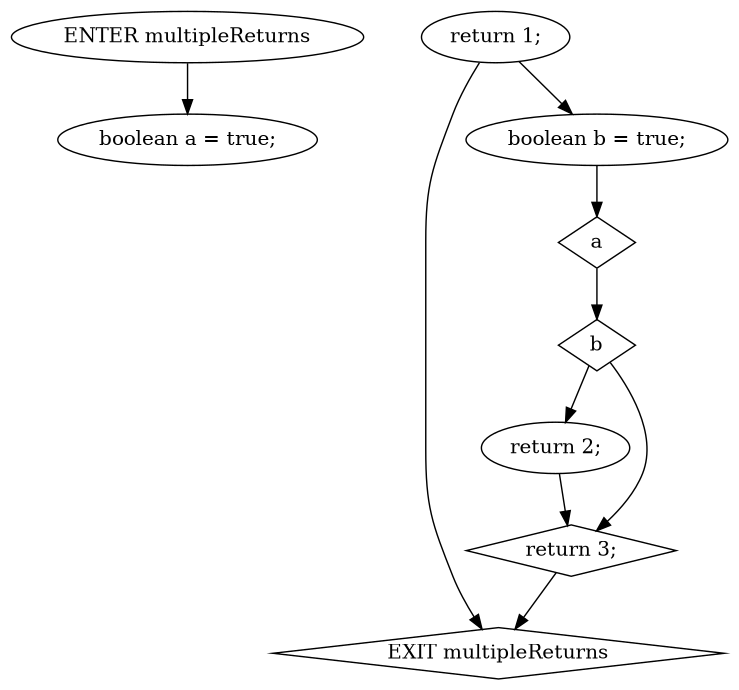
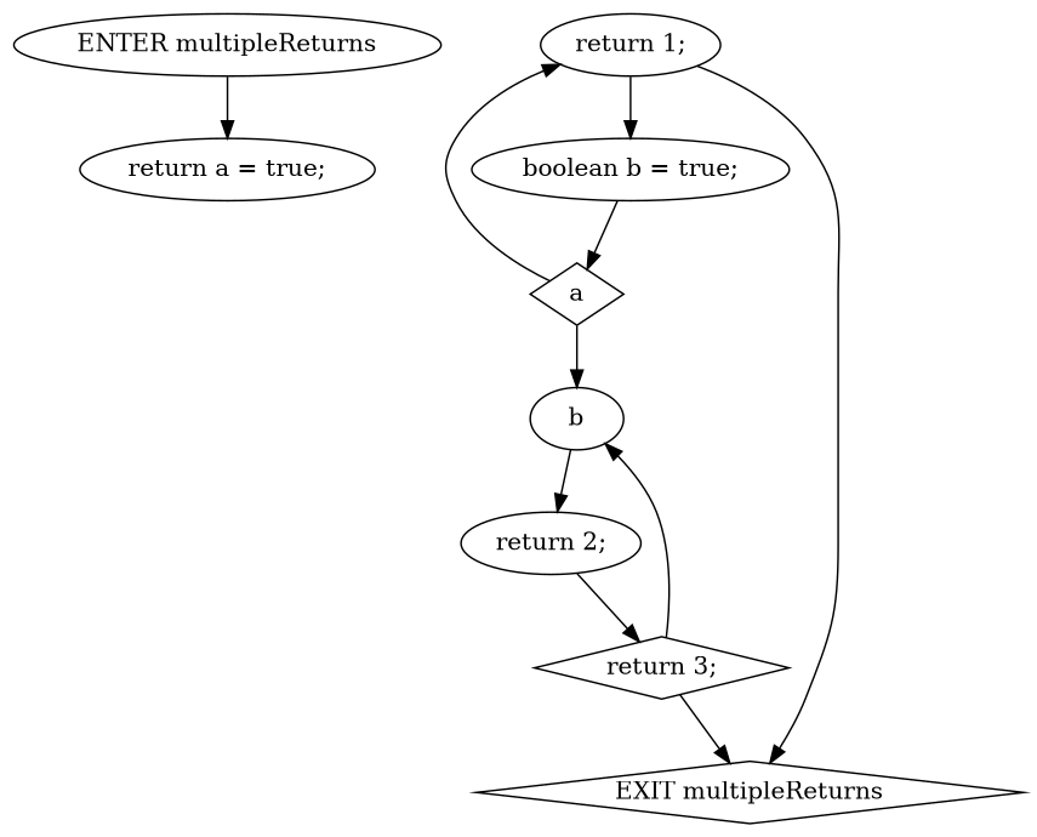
  digraph {
    n1 [label="ENTER multipleReturns"]
-   n2 [label="boolean a = true;"]
+   n2 [label="return a = true;"]
    n3 [label="EXIT multipleReturns" shape=diamond]
    n4 [label="boolean b = true;"]
    n5 [label=a shape=diamond]
    n6 [label="return 1;"]
-   n7 [label=b shape=diamond]
+   n7 [label=b shape=ellipse]
    n8 [label="return 2;"]
    n9 [label="return 3;" shape=diamond]
    n1 -> n2
    n4 -> n5
+   n5 -> n6
    n5 -> n7
    n6 -> n3
    n6 -> n4
    n7 -> n8
-   n7 -> n9
+   n9 -> n7
    n8 -> n9
    n9 -> n3
  }
